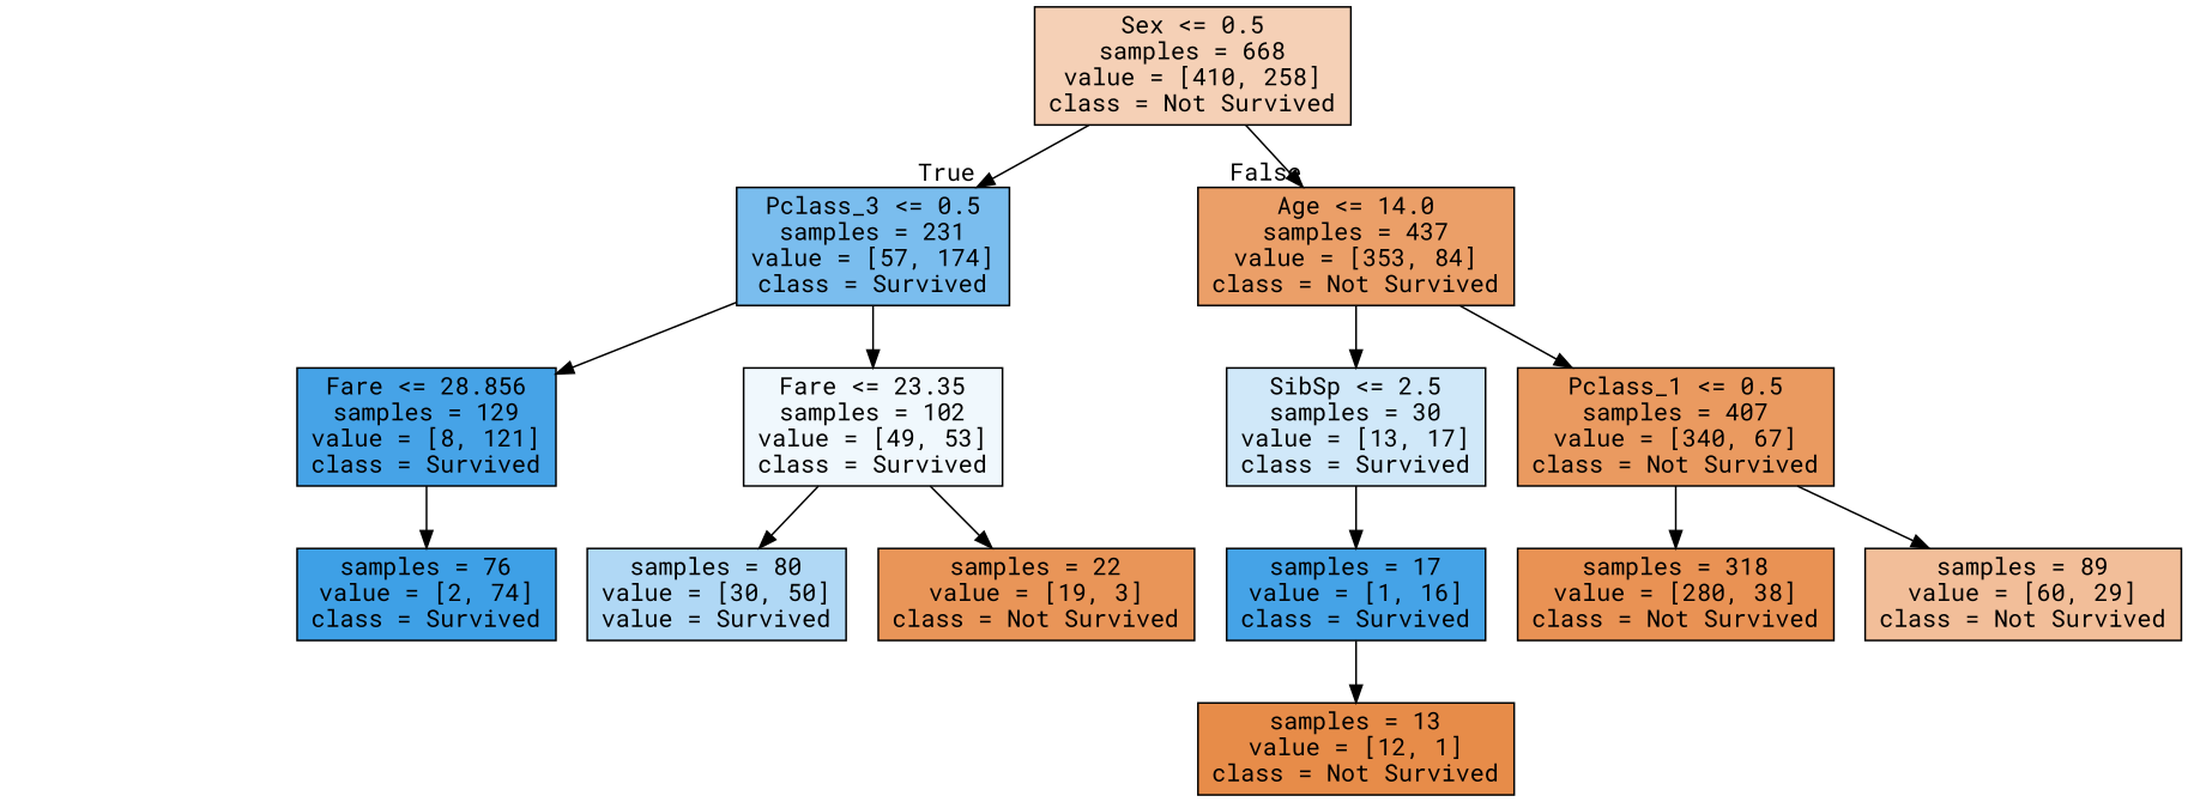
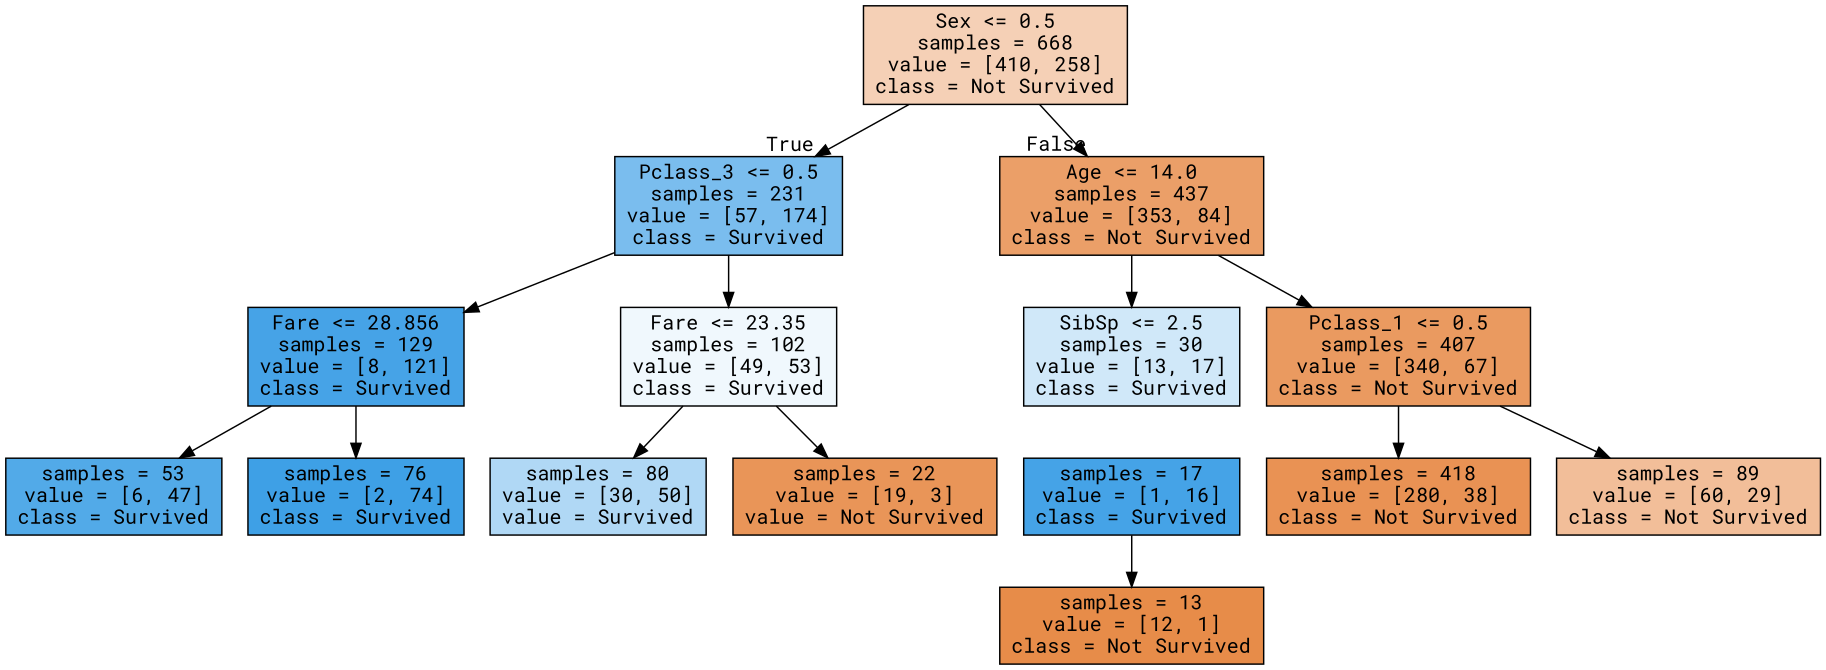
  digraph {
    fontname="Roboto Mono"
    node [color=black fontname="Roboto Mono" shape=box style=filled]
    edge [fontname="Roboto Mono"]
    n1 [fillcolor="#f5d0b6" label="Sex <= 0.5\nsamples = 668\nvalue = [410, 258]\nclass = Not Survived"]
    n2 [fillcolor="#7abdee" label="Pclass_3 <= 0.5\nsamples = 231\nvalue = [57, 174]\nclass = Survived"]
    n3 [fillcolor="#eb9f68" label="Age <= 14.0\nsamples = 437\nvalue = [353, 84]\nclass = Not Survived"]
    n4 [fillcolor="#46a3e7" label="Fare <= 28.856\nsamples = 129\nvalue = [8, 121]\nclass = Survived"]
    n5 [fillcolor="#f0f8fd" label="Fare <= 23.35\nsamples = 102\nvalue = [49, 53]\nclass = Survived"]
    n6 [fillcolor="#d0e8f9" label="SibSp <= 2.5\nsamples = 30\nvalue = [13, 17]\nclass = Survived"]
    n7 [fillcolor="#ea9a60" label="Pclass_1 <= 0.5\nsamples = 407\nvalue = [340, 67]\nclass = Not Survived"]
+   n8 [fillcolor="#52aae8" label="samples = 53\nvalue = [6, 47]\nclass = Survived"]
    n9 [fillcolor="#3ea0e6" label="samples = 76\nvalue = [2, 74]\nclass = Survived"]
    n10 [fillcolor="#b0d8f5" label="samples = 80\nvalue = [30, 50]\nvalue = Survived"]
-   n11 [fillcolor="#e99558" label="samples = 22\nvalue = [19, 3]\nclass = Not Survived"]
+   n11 [fillcolor="#e99558" label="samples = 22\nvalue = [19, 3]\nvalue = Not Survived"]
    n12 [fillcolor="#45a3e7" label="samples = 17\nvalue = [1, 16]\nclass = Survived"]
-   n13 [fillcolor="#e99254" label="samples = 318\nvalue = [280, 38]\nclass = Not Survived"]
+   n13 [fillcolor="#e99254" label="samples = 418\nvalue = [280, 38]\nclass = Not Survived"]
    n14 [fillcolor="#f2be99" label="samples = 89\nvalue = [60, 29]\nclass = Not Survived"]
    n15 [fillcolor="#e78c49" label="samples = 13\nvalue = [12, 1]\nclass = Not Survived"]
    n1 -> n2 [headlabel=True labelangle=45 labeldistance=2.5]
    n1 -> n3 [headlabel=False labelangle=-45 labeldistance=2.5]
    n2 -> n4
    n2 -> n5
    n3 -> n6
    n3 -> n7
+   n4 -> n8
    n4 -> n9
    n5 -> n10
    n5 -> n11
-   n6 -> n12
    n7 -> n13
    n7 -> n14
    n12 -> n15
  }
